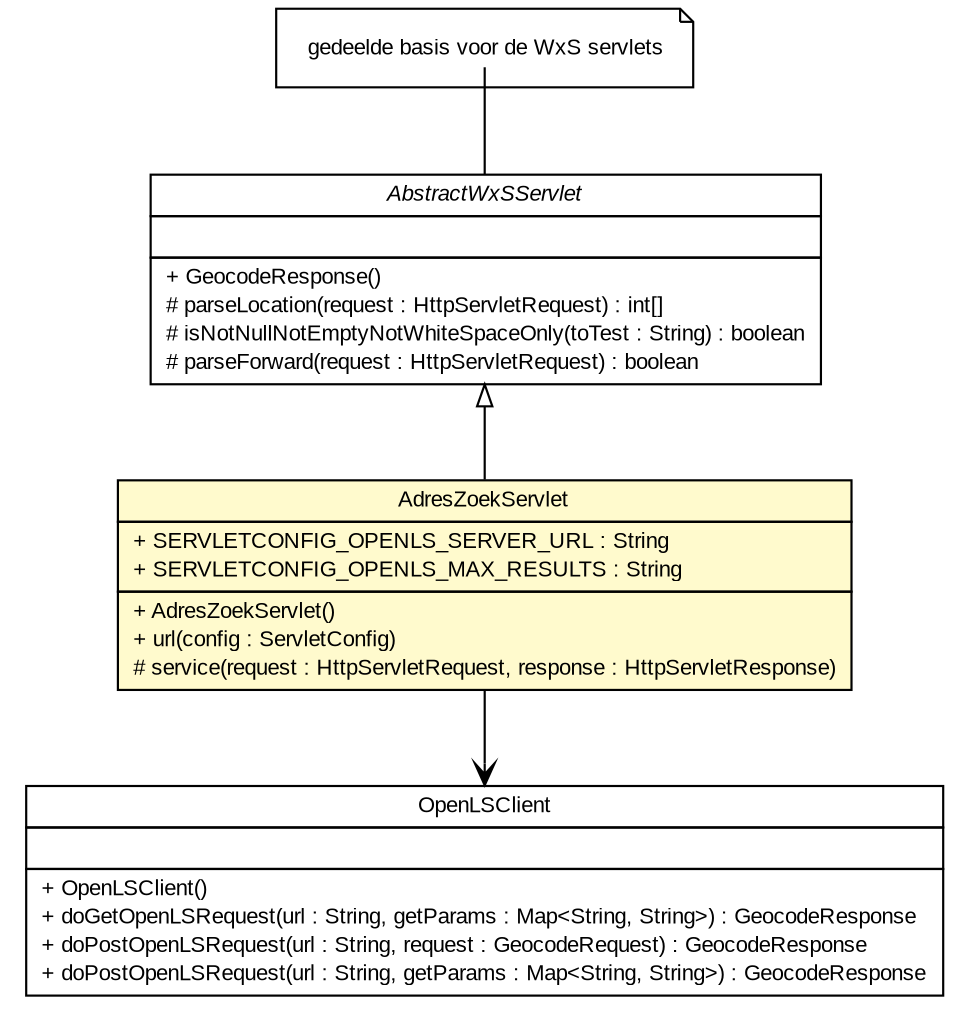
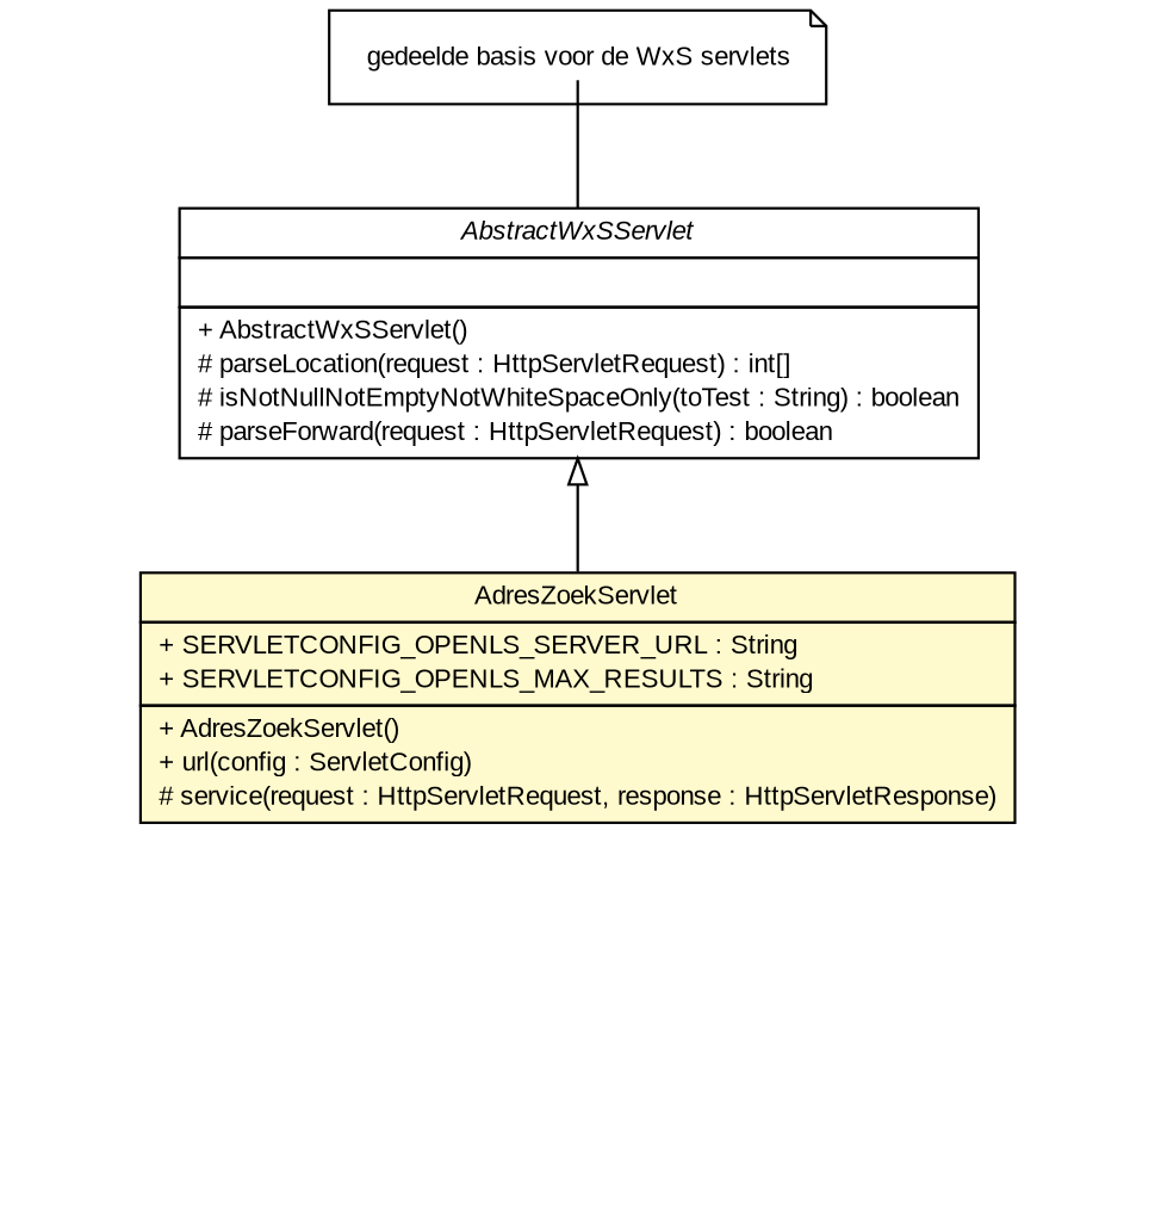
  digraph {
    nodesep=0.25
    ranksep=0.5
    node [fontcolor=black fontname=arial fontsize=10.0 shape=plaintext]
    edge [fontname=arial fontsize=10 headport=p labelfontname=arial labelfontsize=10 tailport=p]
-   n1 [label=<<table title="nl.mineleni.cbsviewer.servlet.AbstractWxSServlet" border="0" cellborder="1" cellspacing="0" cellpadding="2" port="p" href="../AbstractWxSServlet.html"> 		<tr><td><table border="0" cellspacing="0" cellpadding="1"> <tr><td align="center" balign="center"><font face="arial italic"> AbstractWxSServlet </font></td></tr> 		</table></td></tr> 		<tr><td><table border="0" cellspacing="0" cellpadding="1"> <tr><td align="left" balign="left">  </td></tr> 		</table></td></tr> 		<tr><td><table border="0" cellspacing="0" cellpadding="1"> <tr><td align="left" balign="left"> + GeocodeResponse() </td></tr> <tr><td align="left" balign="left"> # parseLocation(request : HttpServletRequest) : int[] </td></tr> <tr><td align="left" balign="left"> # isNotNullNotEmptyNotWhiteSpaceOnly(toTest : String) : boolean </td></tr> <tr><td align="left" balign="left"> # parseForward(request : HttpServletRequest) : boolean </td></tr> 		</table></td></tr> 		</table>>]
+   n1 [label=<<table title="nl.mineleni.cbsviewer.servlet.AbstractWxSServlet" border="0" cellborder="1" cellspacing="0" cellpadding="2" port="p" href="../AbstractWxSServlet.html"> 		<tr><td><table border="0" cellspacing="0" cellpadding="1"> <tr><td align="center" balign="center"><font face="arial italic"> AbstractWxSServlet </font></td></tr> 		</table></td></tr> 		<tr><td><table border="0" cellspacing="0" cellpadding="1"> <tr><td align="left" balign="left">  </td></tr> 		</table></td></tr> 		<tr><td><table border="0" cellspacing="0" cellpadding="1"> <tr><td align="left" balign="left"> + AbstractWxSServlet() </td></tr> <tr><td align="left" balign="left"> # parseLocation(request : HttpServletRequest) : int[] </td></tr> <tr><td align="left" balign="left"> # isNotNullNotEmptyNotWhiteSpaceOnly(toTest : String) : boolean </td></tr> <tr><td align="left" balign="left"> # parseForward(request : HttpServletRequest) : boolean </td></tr> 		</table></td></tr> 		</table>>]
    n2 [label=<<table title="nl.mineleni.cbsviewer.servlet.gazetteer.AdresZoekServlet" border="0" cellborder="1" cellspacing="0" cellpadding="2" port="p" bgcolor="lemonChiffon" href="./AdresZoekServlet.html"> 		<tr><td><table border="0" cellspacing="0" cellpadding="1"> <tr><td align="center" balign="center"> AdresZoekServlet </td></tr> 		</table></td></tr> 		<tr><td><table border="0" cellspacing="0" cellpadding="1"> <tr><td align="left" balign="left"> + SERVLETCONFIG_OPENLS_SERVER_URL : String </td></tr> <tr><td align="left" balign="left"> + SERVLETCONFIG_OPENLS_MAX_RESULTS : String </td></tr> 		</table></td></tr> 		<tr><td><table border="0" cellspacing="0" cellpadding="1"> <tr><td align="left" balign="left"> + AdresZoekServlet() </td></tr> <tr><td align="left" balign="left"> + url(config : ServletConfig) </td></tr> <tr><td align="left" balign="left"> # service(request : HttpServletRequest, response : HttpServletResponse) </td></tr> 		</table></td></tr> 		</table>>]
-   n3 [label=<<table title="nl.mineleni.cbsviewer.servlet.gazetteer.lusclient.OpenLSClient" border="0" cellborder="1" cellspacing="0" cellpadding="2" port="p" href="./lusclient/OpenLSClient.html"> 		<tr><td><table border="0" cellspacing="0" cellpadding="1"> <tr><td align="center" balign="center"> OpenLSClient </td></tr> 		</table></td></tr> 		<tr><td><table border="0" cellspacing="0" cellpadding="1"> <tr><td align="left" balign="left">  </td></tr> 		</table></td></tr> 		<tr><td><table border="0" cellspacing="0" cellpadding="1"> <tr><td align="left" balign="left"> + OpenLSClient() </td></tr> <tr><td align="left" balign="left"> + doGetOpenLSRequest(url : String, getParams : Map&lt;String, String&gt;) : GeocodeResponse </td></tr> <tr><td align="left" balign="left"> + doPostOpenLSRequest(url : String, request : GeocodeRequest) : GeocodeResponse </td></tr> <tr><td align="left" balign="left"> + doPostOpenLSRequest(url : String, getParams : Map&lt;String, String&gt;) : GeocodeResponse </td></tr> 		</table></td></tr> 		</table>>]
    n4 [label=<<table title="nl.mineleni.cbsviewer.servlet.AbstractWxSServlet" border="0" cellborder="0" cellspacing="0" cellpadding="2" port="p" href="../AbstractWxSServlet.html"> 		<tr><td><table border="0" cellspacing="0" cellpadding="1"> <tr><td align="left" balign="left"> gedeelde basis voor de WxS servlets </td></tr> 		</table></td></tr> 		</table>> shape=note]
    n1 -> n2 [arrowtail=empty dir=back]
-   n2 -> n3 [arrowhead=open color=black fontcolor=black fontsize=10.0]
    n4 -> n1 [arrowhead=none]
  }
